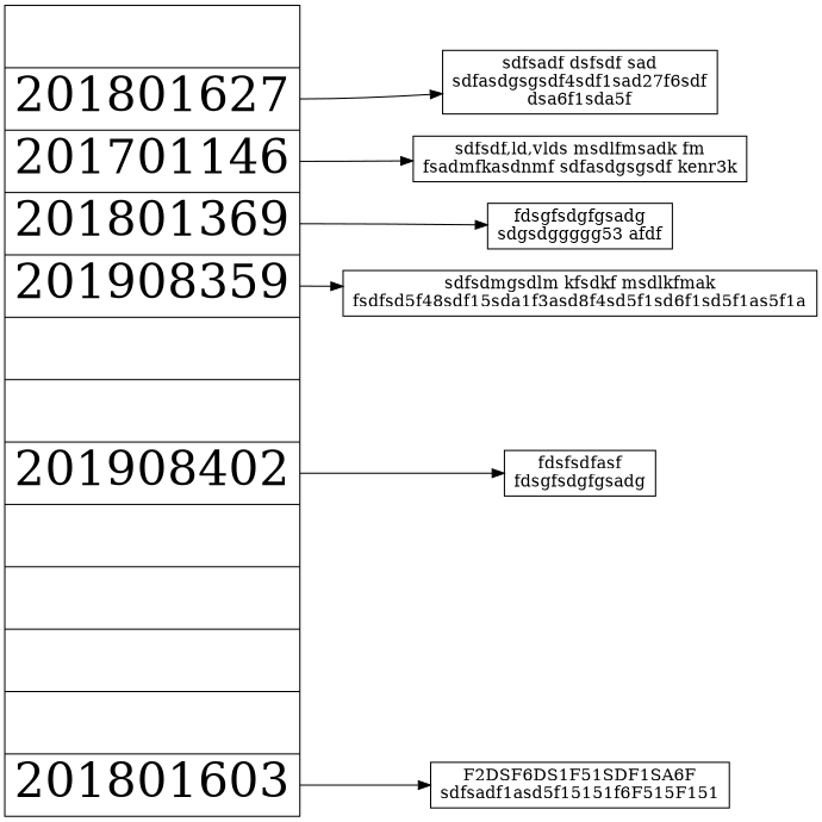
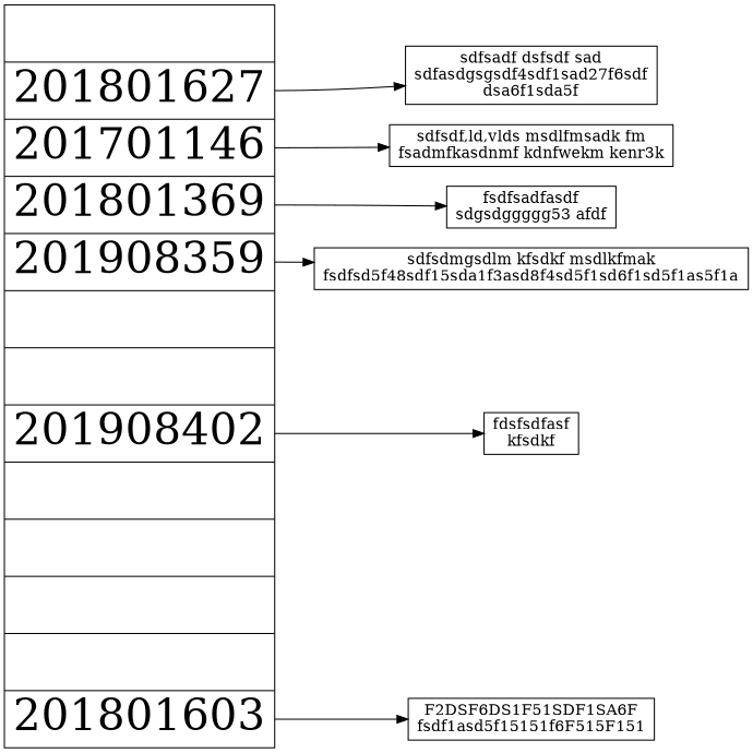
  digraph {
    rankdir=LR
    node [shape=box]
    n1 [fontsize=40 label="<f0>   |<f1>201801627|<f2>201701146|<f3>201801369|<f4>201908359|<f5>   |<f6>   |<f7>201908402|<f8>   |<f9>   |<f10>   |<f11>   |<f12>201801603" shape=record]
    n2 [label="sdfsadf dsfsdf sad\nsdfasdgsgsdf4sdf1sad27f6sdf\ndsa6f1sda5f"]
-   n3 [label="sdfsdf,ld,vlds msdlfmsadk fm\nfsadmfkasdnmf sdfasdgsgsdf kenr3k"]
-   n4 [label="fdsgfsdgfgsadg\nsdgsdggggg53 afdf"]
+   n3 [label="sdfsdf,ld,vlds msdlfmsadk fm\nfsadmfkasdnmf kdnfwekm kenr3k"]
+   n4 [label="fsdfsadfasdf\nsdgsdggggg53 afdf"]
    n5 [label="sdfsdmgsdlm kfsdkf msdlkfmak\nfsdfsd5f48sdf15sda1f3asd8f4sd5f1sd6f1sd5f1as5f1a"]
-   n6 [label="fdsfsdfasf\nfdsgfsdgfgsadg"]
-   n7 [label="F2DSF6DS1F51SDF1SA6F\nsdfsadf1asd5f15151f6F515F151"]
+   n6 [label="fdsfsdfasf\nkfsdkf"]
+   n7 [label="F2DSF6DS1F51SDF1SA6F\nfsdf1asd5f15151f6F515F151"]
    n1 -> n2 [tailport=f1]
    n1 -> n3 [tailport=f2]
    n1 -> n4 [tailport=f3]
    n1 -> n5 [tailport=f4]
    n1 -> n6 [tailport=f7]
    n1 -> n7 [tailport=f12]
  }
